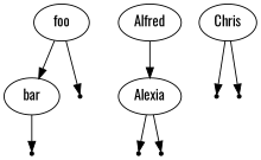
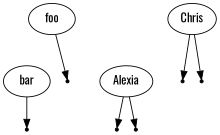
  digraph {
    fontname=Oswald
    node [fontname=Oswald shape=point]
    edge [fontname=Oswald]
    n1 [label=foo shape=""]
    n2 [label=bar shape=""]
    null0
    null1
-   n5 [label=Alfred shape=""]
    n6 [label=Alexia shape=""]
    null2
    null3
    n9 [label=Chris shape=""]
    null4
    null5
-   n1 -> n2
    n1 -> null0
    n2 -> null1
-   n5 -> n6
    n6 -> null2
    n6 -> null3
    n9 -> null4
    n9 -> null5
  }
